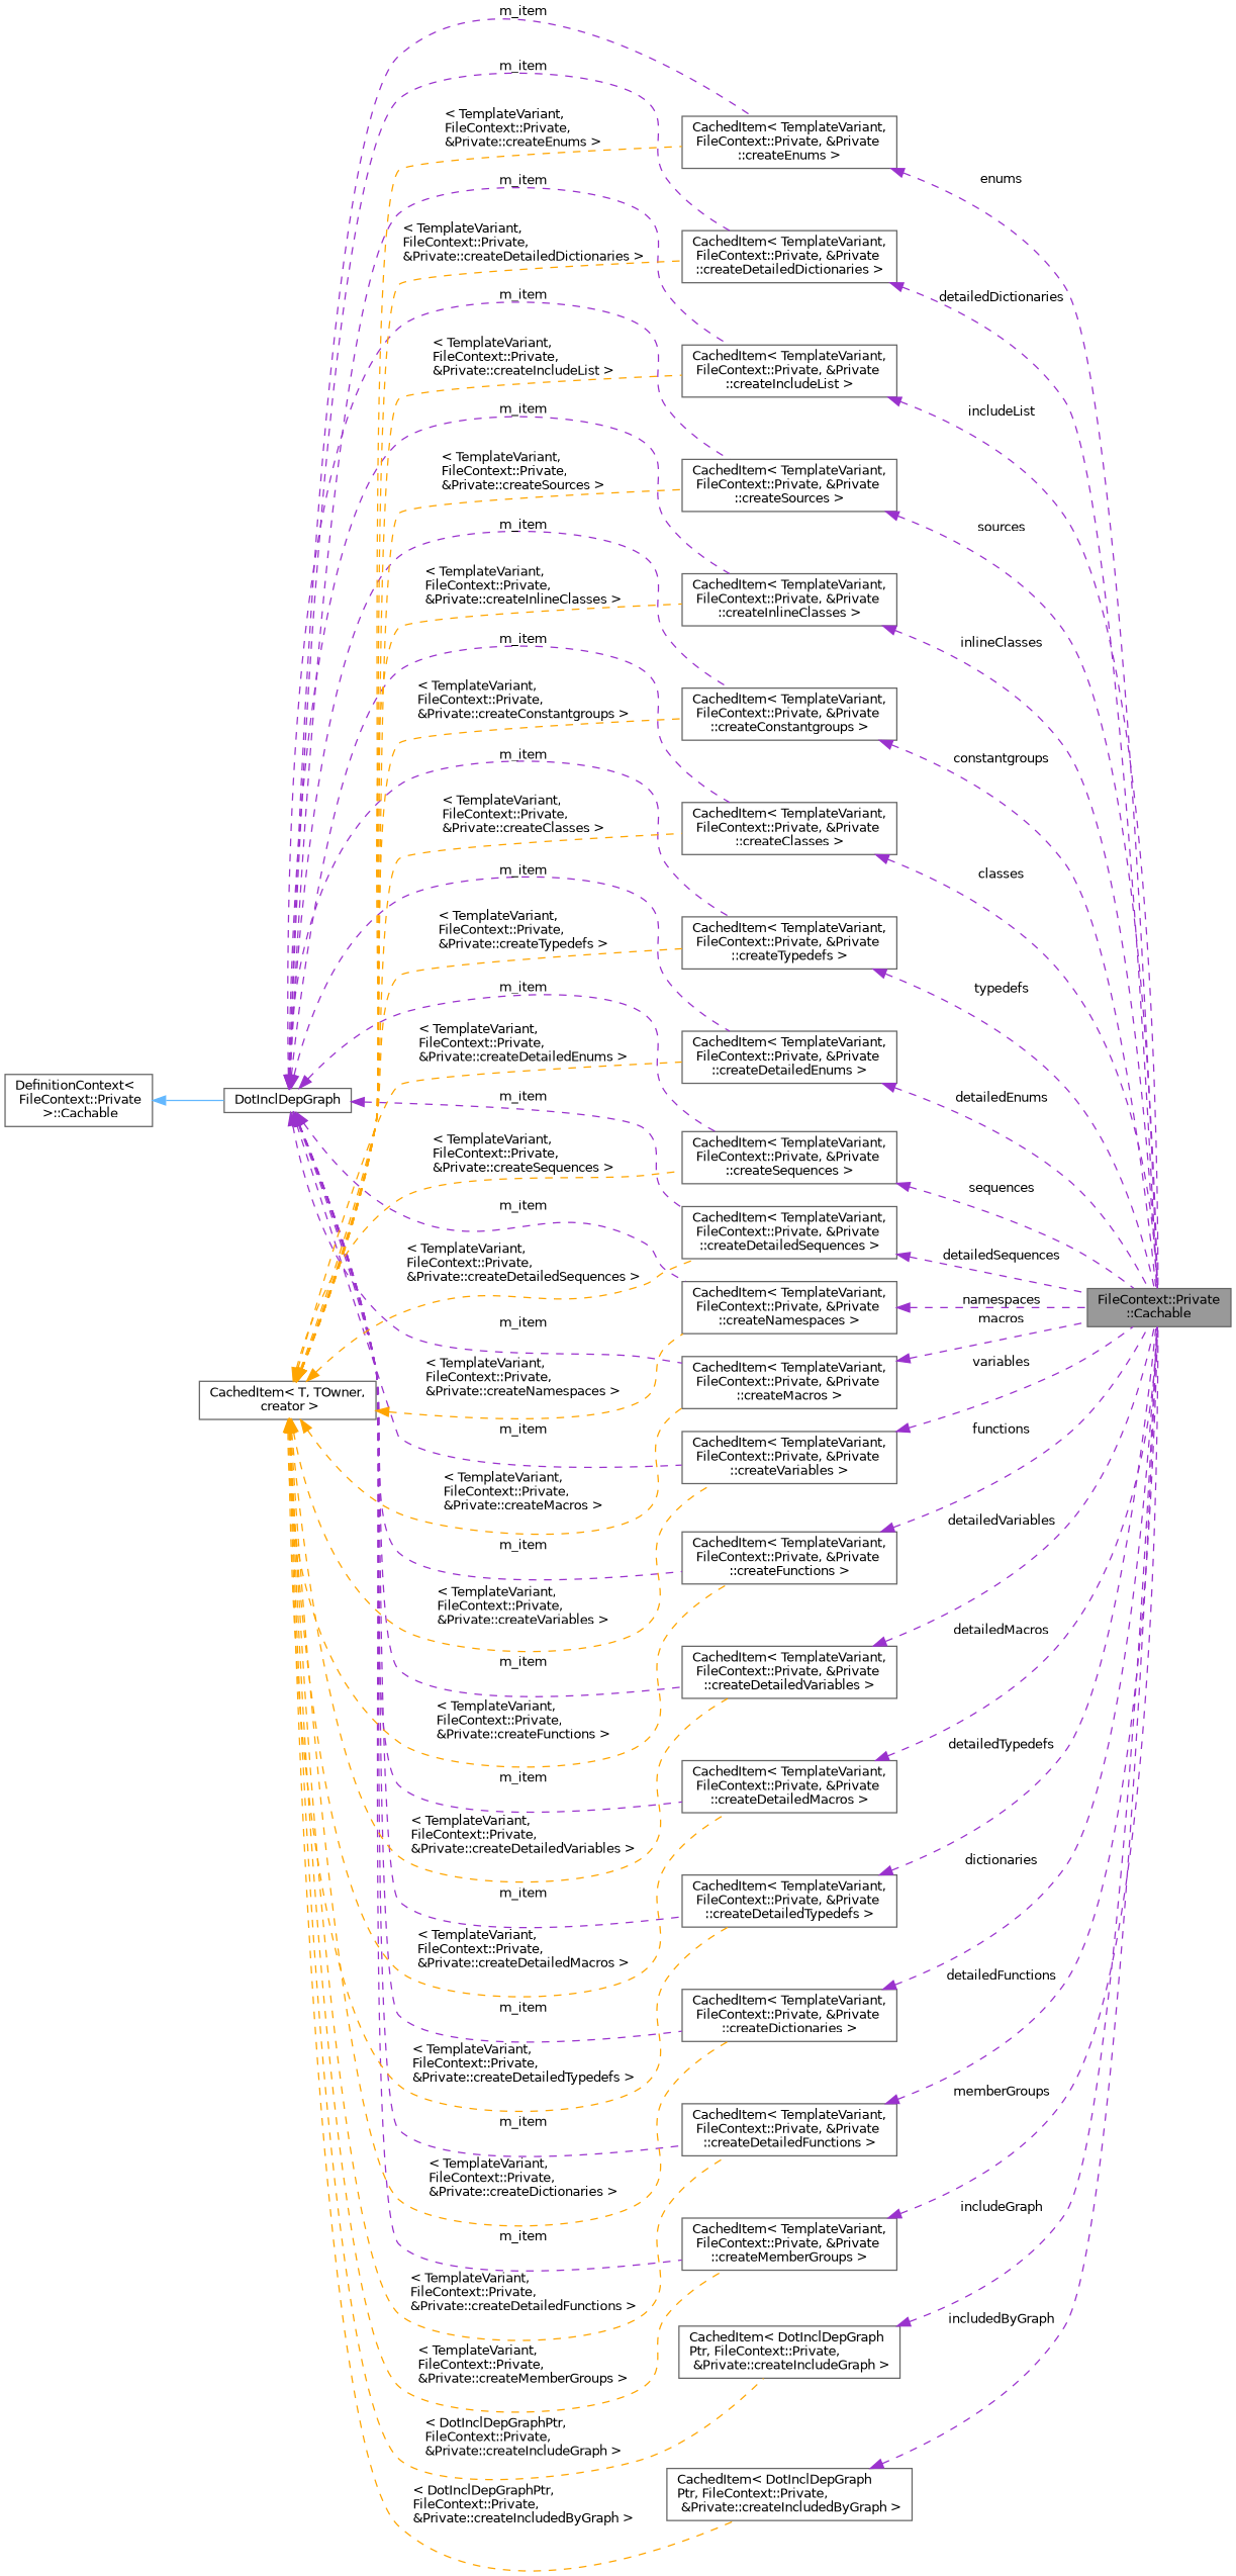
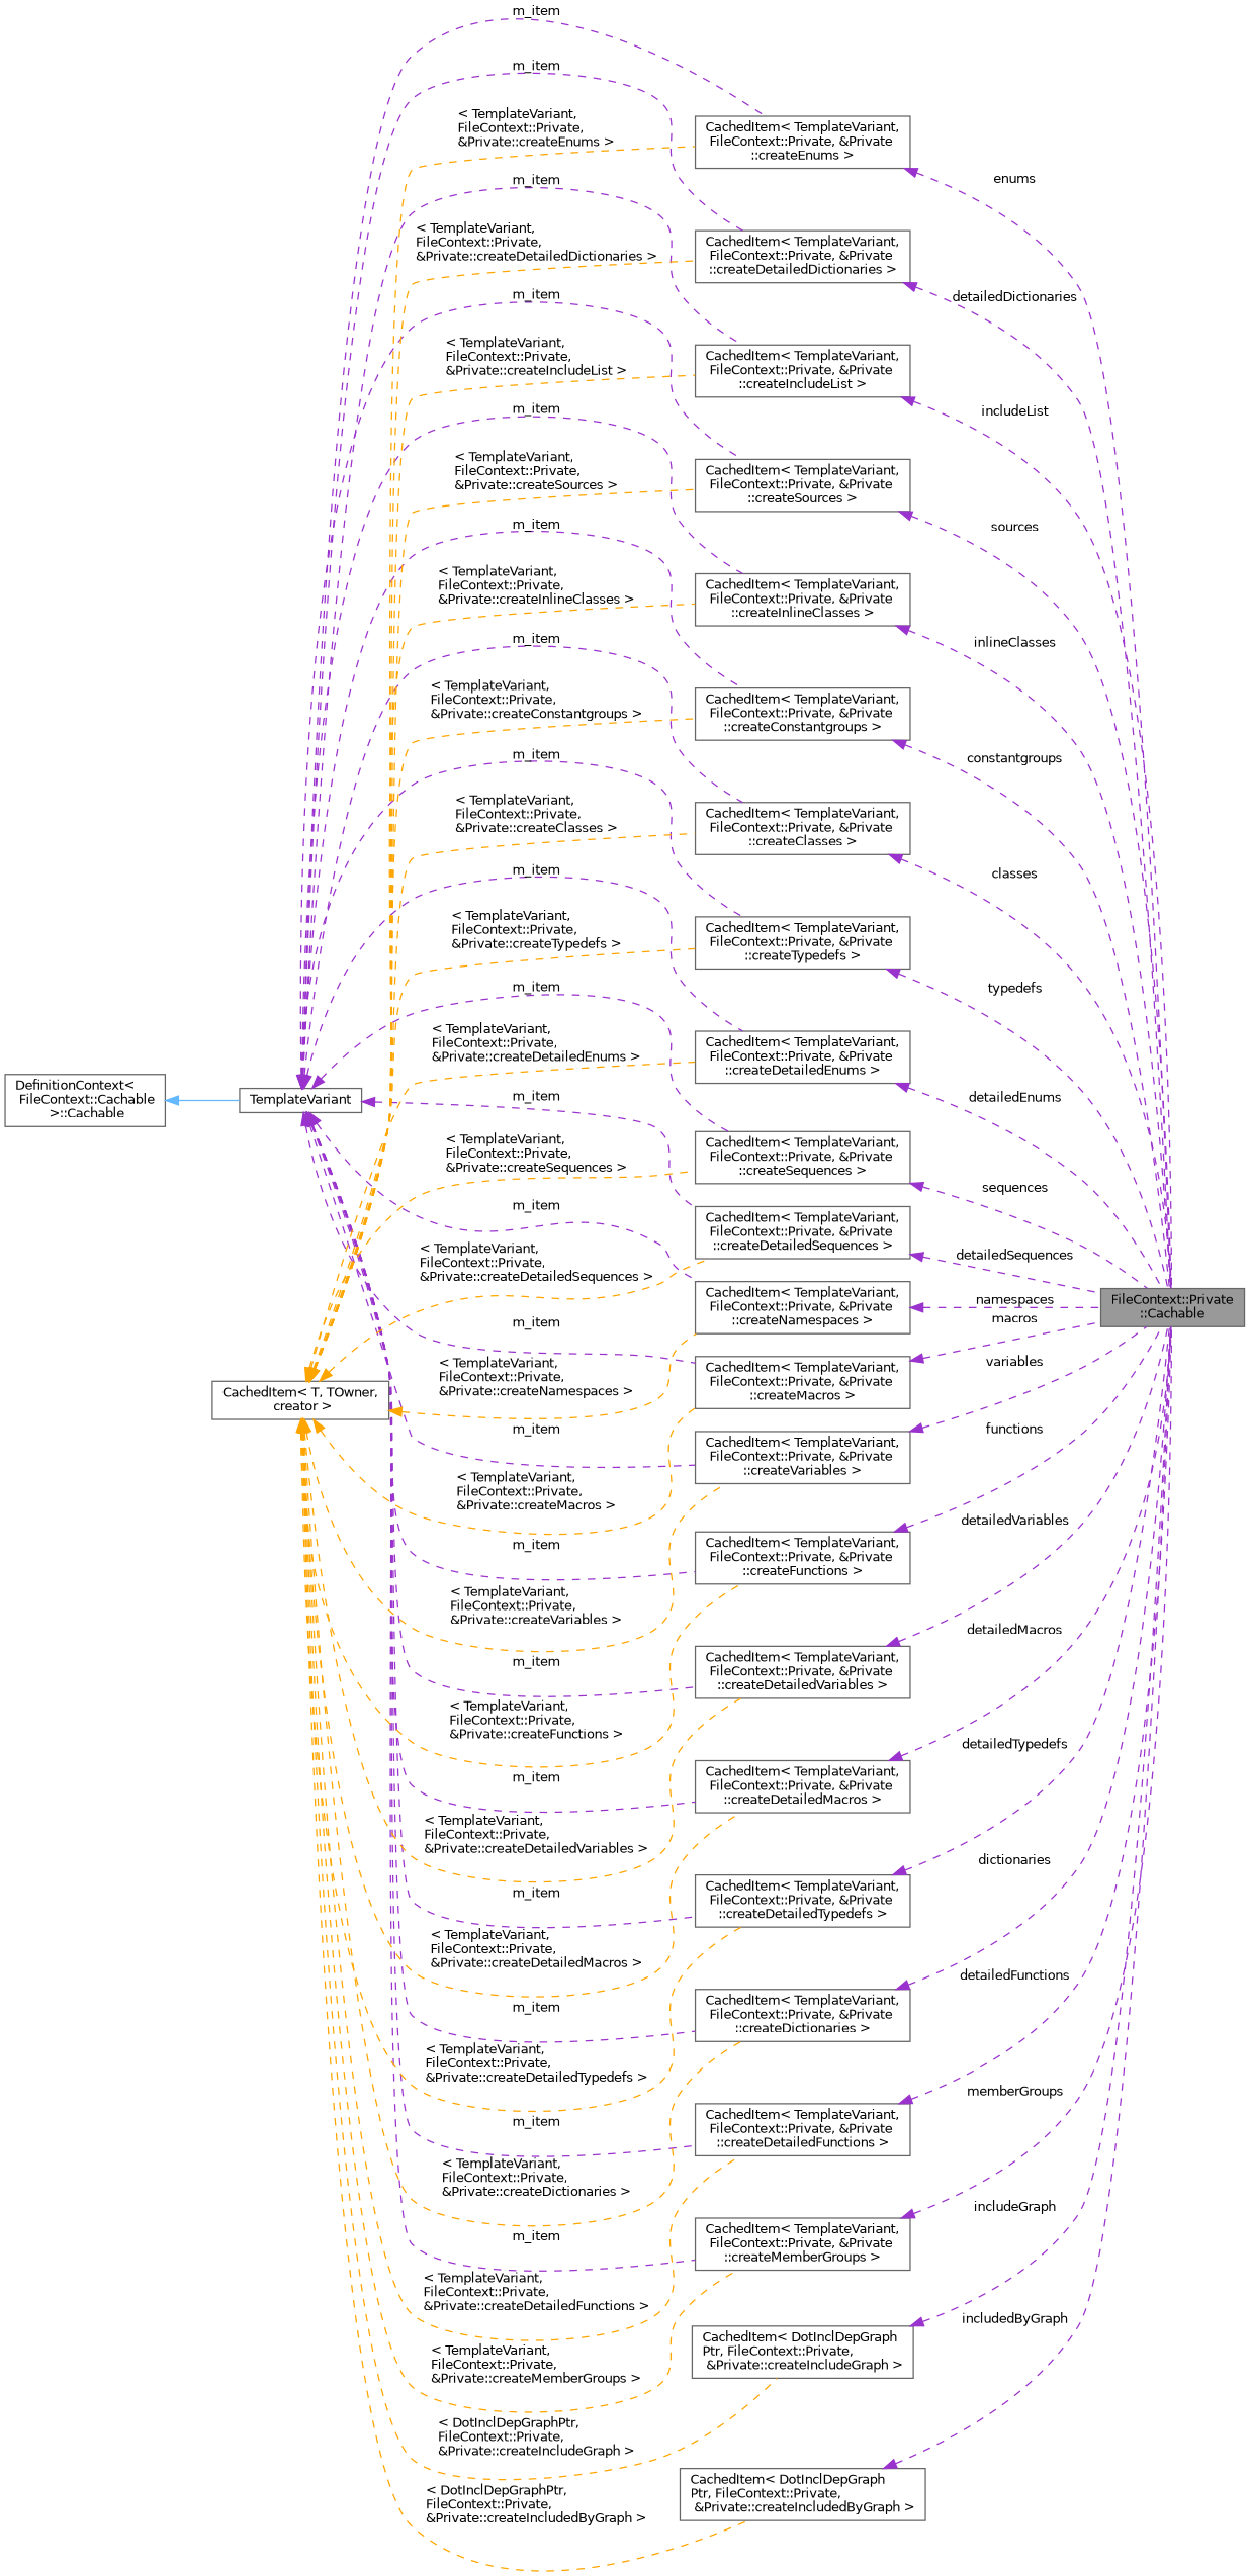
  digraph {
    rankdir=LR
    node [color=gray40 fillcolor=white fontname=Helvetica fontsize=10 shape=box style=filled]
    edge [color=darkorchid3 dir=back fontname=Helvetica fontsize=10 labelfontname=Helvetica labelfontsize=10 style=dashed]
    n1 [fillcolor=grey60 fontcolor=black height=0.2 label="FileContext::Private\l::Cachable" width=0.4]
-   n2 [height=0.2 label="DefinitionContext\<\l FileContext::Private\l \>::Cachable" width=0.4]
-   n3 [height=0.2 label=DotInclDepGraph width=0.4]
+   n2 [height=0.2 label="DefinitionContext\<\l FileContext::Cachable\l \>::Cachable" width=0.4]
+   n3 [height=0.2 label=TemplateVariant width=0.4]
    n4 [height=0.2 label="CachedItem\< TemplateVariant,\l FileContext::Private, &Private\l::createIncludeList \>" width=0.4]
    n5 [height=0.2 label="CachedItem\< TemplateVariant,\l FileContext::Private, &Private\l::createSources \>" width=0.4]
    n6 [height=0.2 label="CachedItem\< TemplateVariant,\l FileContext::Private, &Private\l::createClasses \>" width=0.4]
    n7 [height=0.2 label="CachedItem\< TemplateVariant,\l FileContext::Private, &Private\l::createNamespaces \>" width=0.4]
    n8 [height=0.2 label="CachedItem\< TemplateVariant,\l FileContext::Private, &Private\l::createConstantgroups \>" width=0.4]
    n9 [height=0.2 label="CachedItem\< TemplateVariant,\l FileContext::Private, &Private\l::createMacros \>" width=0.4]
    n10 [height=0.2 label="CachedItem\< TemplateVariant,\l FileContext::Private, &Private\l::createTypedefs \>" width=0.4]
    n11 [height=0.2 label="CachedItem\< TemplateVariant,\l FileContext::Private, &Private\l::createSequences \>" width=0.4]
    n12 [height=0.2 label="CachedItem\< TemplateVariant,\l FileContext::Private, &Private\l::createDictionaries \>" width=0.4]
    n13 [height=0.2 label="CachedItem\< TemplateVariant,\l FileContext::Private, &Private\l::createEnums \>" width=0.4]
    n14 [height=0.2 label="CachedItem\< TemplateVariant,\l FileContext::Private, &Private\l::createFunctions \>" width=0.4]
    n15 [height=0.2 label="CachedItem\< TemplateVariant,\l FileContext::Private, &Private\l::createVariables \>" width=0.4]
    n16 [height=0.2 label="CachedItem\< TemplateVariant,\l FileContext::Private, &Private\l::createMemberGroups \>" width=0.4]
    n17 [height=0.2 label="CachedItem\< TemplateVariant,\l FileContext::Private, &Private\l::createDetailedMacros \>" width=0.4]
    n18 [height=0.2 label="CachedItem\< TemplateVariant,\l FileContext::Private, &Private\l::createDetailedTypedefs \>" width=0.4]
    n19 [height=0.2 label="CachedItem\< TemplateVariant,\l FileContext::Private, &Private\l::createDetailedSequences \>" width=0.4]
    n20 [height=0.2 label="CachedItem\< TemplateVariant,\l FileContext::Private, &Private\l::createDetailedDictionaries \>" width=0.4]
    n21 [height=0.2 label="CachedItem\< TemplateVariant,\l FileContext::Private, &Private\l::createDetailedEnums \>" width=0.4]
    n22 [height=0.2 label="CachedItem\< TemplateVariant,\l FileContext::Private, &Private\l::createDetailedFunctions \>" width=0.4]
    n23 [height=0.2 label="CachedItem\< TemplateVariant,\l FileContext::Private, &Private\l::createDetailedVariables \>" width=0.4]
    n24 [height=0.2 label="CachedItem\< TemplateVariant,\l FileContext::Private, &Private\l::createInlineClasses \>" width=0.4]
    n25 [height=0.2 label="CachedItem\< T, TOwner,\l creator \>" width=0.4]
    n26 [height=0.2 label="CachedItem\< DotInclDepGraph\lPtr, FileContext::Private,\l &Private::createIncludeGraph \>" width=0.4]
    n27 [height=0.2 label="CachedItem\< DotInclDepGraph\lPtr, FileContext::Private,\l &Private::createIncludedByGraph \>" width=0.4]
    n2 -> n3 [color=steelblue1 style=solid]
    n3 -> n4 [label=" m_item"]
    n3 -> n5 [label=" m_item"]
    n3 -> n6 [label=" m_item"]
    n3 -> n7 [label=" m_item"]
    n3 -> n8 [label=" m_item"]
    n3 -> n9 [label=" m_item"]
    n3 -> n10 [label=" m_item"]
    n3 -> n11 [label=" m_item"]
    n3 -> n12 [label=" m_item"]
    n3 -> n13 [label=" m_item"]
    n3 -> n14 [label=" m_item"]
    n3 -> n15 [label=" m_item"]
    n3 -> n16 [label=" m_item"]
    n3 -> n17 [label=" m_item"]
    n3 -> n18 [label=" m_item"]
    n3 -> n19 [label=" m_item"]
    n3 -> n20 [label=" m_item"]
    n3 -> n21 [label=" m_item"]
    n3 -> n22 [label=" m_item"]
    n3 -> n23 [label=" m_item"]
    n3 -> n24 [label=" m_item"]
    n4 -> n1 [label=" includeList"]
    n5 -> n1 [label=" sources"]
    n6 -> n1 [label=" classes"]
    n7 -> n1 [label=" namespaces"]
    n8 -> n1 [label=" constantgroups"]
    n9 -> n1 [label=" macros"]
    n10 -> n1 [label=" typedefs"]
    n11 -> n1 [label=" sequences"]
    n12 -> n1 [label=" dictionaries"]
    n13 -> n1 [label=" enums"]
    n14 -> n1 [label=" functions"]
    n15 -> n1 [label=" variables"]
    n16 -> n1 [label=" memberGroups"]
    n17 -> n1 [label=" detailedMacros"]
    n18 -> n1 [label=" detailedTypedefs"]
    n19 -> n1 [label=" detailedSequences"]
    n20 -> n1 [label=" detailedDictionaries"]
    n21 -> n1 [label=" detailedEnums"]
    n22 -> n1 [label=" detailedFunctions"]
    n23 -> n1 [label=" detailedVariables"]
    n24 -> n1 [label=" inlineClasses"]
    n25 -> n4 [color=orange label=" \< TemplateVariant,\l FileContext::Private,\l &Private::createIncludeList \>"]
    n25 -> n5 [color=orange label=" \< TemplateVariant,\l FileContext::Private,\l &Private::createSources \>"]
    n25 -> n6 [color=orange label=" \< TemplateVariant,\l FileContext::Private,\l &Private::createClasses \>"]
    n25 -> n7 [color=orange label=" \< TemplateVariant,\l FileContext::Private,\l &Private::createNamespaces \>"]
    n25 -> n8 [color=orange label=" \< TemplateVariant,\l FileContext::Private,\l &Private::createConstantgroups \>"]
    n25 -> n9 [color=orange label=" \< TemplateVariant,\l FileContext::Private,\l &Private::createMacros \>"]
    n25 -> n10 [color=orange label=" \< TemplateVariant,\l FileContext::Private,\l &Private::createTypedefs \>"]
    n25 -> n11 [color=orange label=" \< TemplateVariant,\l FileContext::Private,\l &Private::createSequences \>"]
    n25 -> n12 [color=orange label=" \< TemplateVariant,\l FileContext::Private,\l &Private::createDictionaries \>"]
    n25 -> n13 [color=orange label=" \< TemplateVariant,\l FileContext::Private,\l &Private::createEnums \>"]
    n25 -> n14 [color=orange label=" \< TemplateVariant,\l FileContext::Private,\l &Private::createFunctions \>"]
    n25 -> n15 [color=orange label=" \< TemplateVariant,\l FileContext::Private,\l &Private::createVariables \>"]
    n25 -> n16 [color=orange label=" \< TemplateVariant,\l FileContext::Private,\l &Private::createMemberGroups \>"]
    n25 -> n17 [color=orange label=" \< TemplateVariant,\l FileContext::Private,\l &Private::createDetailedMacros \>"]
    n25 -> n18 [color=orange label=" \< TemplateVariant,\l FileContext::Private,\l &Private::createDetailedTypedefs \>"]
    n25 -> n19 [color=orange label=" \< TemplateVariant,\l FileContext::Private,\l &Private::createDetailedSequences \>"]
    n25 -> n20 [color=orange label=" \< TemplateVariant,\l FileContext::Private,\l &Private::createDetailedDictionaries \>"]
    n25 -> n21 [color=orange label=" \< TemplateVariant,\l FileContext::Private,\l &Private::createDetailedEnums \>"]
    n25 -> n22 [color=orange label=" \< TemplateVariant,\l FileContext::Private,\l &Private::createDetailedFunctions \>"]
    n25 -> n23 [color=orange label=" \< TemplateVariant,\l FileContext::Private,\l &Private::createDetailedVariables \>"]
    n25 -> n24 [color=orange label=" \< TemplateVariant,\l FileContext::Private,\l &Private::createInlineClasses \>"]
    n25 -> n26 [color=orange label=" \< DotInclDepGraphPtr,\l FileContext::Private,\l &Private::createIncludeGraph \>"]
    n25 -> n27 [color=orange label=" \< DotInclDepGraphPtr,\l FileContext::Private,\l &Private::createIncludedByGraph \>"]
    n26 -> n1 [label=" includeGraph"]
    n27 -> n1 [label=" includedByGraph"]
  }
